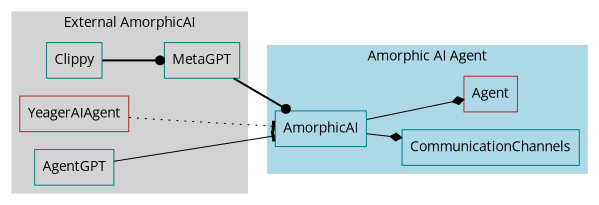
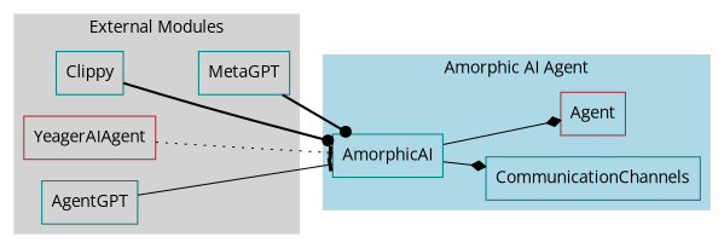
  digraph {
    fontname="Open Sans"
    rankdir=LR
    node [color=teal fontname="Open Sans" shape=box]
    edge [arrowhead=diamond fontname="Open Sans" style=solid]
    n1 [label=AmorphicAI]
    n2 [label=CommunicationChannels]
    n3 [color=brown label=Agent]
    n4 [label=MetaGPT]
    n5 [label=Clippy]
    n6 [color=brown label=YeagerAIAgent]
    n7 [label=AgentGPT]
    subgraph cluster_1 {
      color=lightblue
      label="Amorphic AI Agent"
      style=filled
      n1
      n2
      n3
    }
    subgraph cluster_2 {
      color=lightgray
-     label="External AmorphicAI"
+     label="External Modules"
      style=filled
      n4
      n5
      n6
      n7
    }
    n1 -> n2
    n1 -> n3
    n4 -> n1 [arrowhead=dot style=bold]
-   n5 -> n4 [arrowhead=dot style=bold]
+   n5 -> n1 [arrowhead=dot style=bold]
    n6 -> n1 [arrowhead=tee style=dotted]
    n7 -> n1 [arrowhead=tee]
  }
